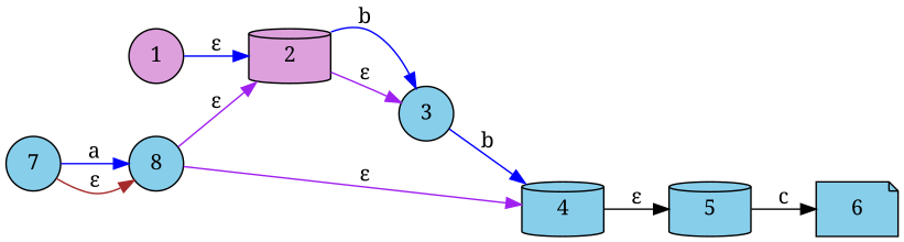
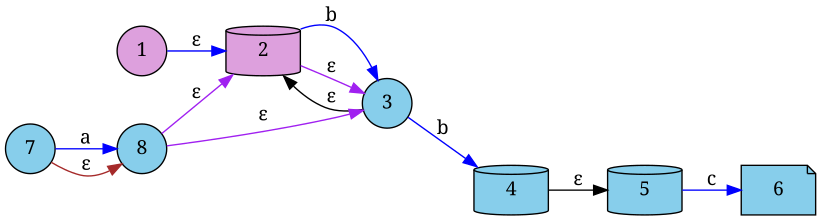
  digraph {
    fontname="Noto Serif"
    rankdir=LR
    node [fillcolor=skyblue fontname="Noto Serif" shape=circle style=filled]
    edge [color=blue fontname="Noto Serif"]
    n1 [fillcolor=plum label=1]
    n2 [fillcolor=plum label=2 shape=cylinder]
    n3 [label=3]
    n4 [label=7]
    n5 [label=8]
    n6 [label=4 shape=cylinder]
    n7 [label=5 shape=cylinder]
    n8 [label=6 shape=note]
    n1 -> n2 [label="ε"]
    n2 -> n3 [label=b]
    n2 -> n3 [color=purple label="ε"]
+   n3 -> n2 [color=black label="ε"]
    n3 -> n6 [label=b]
    n4 -> n5 [label=a]
    n4 -> n5 [color=brown label="ε"]
    n5 -> n2 [color=purple label="ε"]
-   n5 -> n6 [color=purple label="ε"]
+   n5 -> n3 [color=purple label="ε"]
    n6 -> n7 [color=black label="ε"]
-   n7 -> n8 [color=black label=c]
+   n7 -> n8 [label=c]
  }
